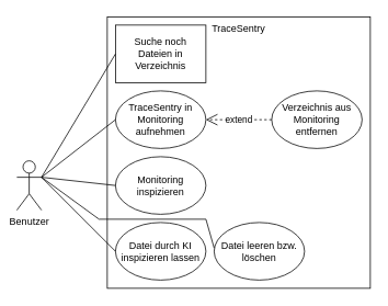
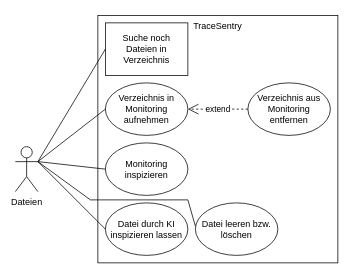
  <mxCell id="0" />
  <mxCell id="1" parent="0" />
- <mxCell id="2" value="&lt;div&gt;Benutzer&lt;/div&gt;&lt;div&gt;&lt;br&gt;&lt;/div&gt;" style="shape=umlActor;verticalLabelPosition=bottom;verticalAlign=top;html=1;outlineConnect=0;" parent="1" vertex="1"><mxGeometry x="20" y="195" width="30" height="60" as="geometry" /></mxCell>
+ <mxCell id="2" value="&lt;div&gt;Dateien&lt;/div&gt;&lt;div&gt;&lt;br&gt;&lt;/div&gt;" style="shape=umlActor;verticalLabelPosition=bottom;verticalAlign=top;html=1;outlineConnect=0;" parent="1" vertex="1"><mxGeometry x="20" y="195" width="30" height="60" as="geometry" /></mxCell>
  <mxCell id="3" value="" style="rounded=0;whiteSpace=wrap;html=1;" parent="1" vertex="1"><mxGeometry x="130" y="20" width="320" height="330" as="geometry" /></mxCell>
- <mxCell id="4" value="TraceSentry in Monitoring aufnehmen" style="ellipse;whiteSpace=wrap;html=1;" parent="1" vertex="1"><mxGeometry x="140" y="110" width="110" height="70" as="geometry" /></mxCell>
+ <mxCell id="4" value="Verzeichnis in Monitoring aufnehmen" style="ellipse;whiteSpace=wrap;html=1;" parent="1" vertex="1"><mxGeometry x="140" y="110" width="110" height="70" as="geometry" /></mxCell>
  <mxCell id="5" value="Verzeichnis aus Monitoring entfernen" style="ellipse;whiteSpace=wrap;html=1;" parent="1" vertex="1"><mxGeometry x="330" y="110" width="110" height="70" as="geometry" /></mxCell>
  <mxCell id="6" value="Monitoring inspizieren" style="ellipse;whiteSpace=wrap;html=1;" parent="1" vertex="1"><mxGeometry x="140" y="190" width="110" height="70" as="geometry" /></mxCell>
  <mxCell id="7" value="Suche noch Dateien in Verzeichnis" style="whiteSpace=wrap;html=1;rounded=0;" parent="1" vertex="1"><mxGeometry x="140" y="30" width="110" height="70" as="geometry" /></mxCell>
  <mxCell id="8" value="Datei durch KI inspizieren lassen" style="ellipse;whiteSpace=wrap;html=1;" parent="1" vertex="1"><mxGeometry x="140" y="270" width="110" height="70" as="geometry" /></mxCell>
  <mxCell id="9" value="Datei leeren bzw. löschen" style="ellipse;whiteSpace=wrap;html=1;" parent="1" vertex="1"><mxGeometry x="260" y="270" width="110" height="70" as="geometry" /></mxCell>
  <mxCell id="10" value="extend" style="endArrow=open;endSize=12;dashed=1;html=1;rounded=0;entryX=1;entryY=0.5;entryDx=0;entryDy=0;exitX=0;exitY=0.5;exitDx=0;exitDy=0;" parent="1" source="5" target="4" edge="1"><mxGeometry width="160" relative="1" as="geometry"><mxPoint x="-350" y="480" as="sourcePoint" /><mxPoint x="-190" y="480" as="targetPoint" /></mxGeometry></mxCell>
  <mxCell id="11" value="" style="endArrow=none;html=1;rounded=0;entryX=0;entryY=0.5;entryDx=0;entryDy=0;exitX=1;exitY=0.333;exitDx=0;exitDy=0;exitPerimeter=0;" parent="1" source="2" target="7" edge="1"><mxGeometry width="50" height="50" relative="1" as="geometry"><mxPoint x="-80" y="170" as="sourcePoint" /><mxPoint x="-30" y="120" as="targetPoint" /></mxGeometry></mxCell>
  <mxCell id="12" value="" style="endArrow=none;html=1;rounded=0;entryX=0;entryY=0.5;entryDx=0;entryDy=0;exitX=1;exitY=0.333;exitDx=0;exitDy=0;exitPerimeter=0;" parent="1" source="2" target="4" edge="1"><mxGeometry width="50" height="50" relative="1" as="geometry"><mxPoint x="50" y="210" as="sourcePoint" /><mxPoint x="150" y="75" as="targetPoint" /></mxGeometry></mxCell>
  <mxCell id="13" value="" style="endArrow=none;html=1;rounded=0;entryX=0;entryY=0.5;entryDx=0;entryDy=0;exitX=1;exitY=0.333;exitDx=0;exitDy=0;exitPerimeter=0;" parent="1" source="2" target="6" edge="1"><mxGeometry width="50" height="50" relative="1" as="geometry"><mxPoint x="60" y="225" as="sourcePoint" /><mxPoint x="150" y="155" as="targetPoint" /></mxGeometry></mxCell>
  <mxCell id="14" value="" style="endArrow=none;html=1;rounded=0;entryX=0;entryY=0.5;entryDx=0;entryDy=0;exitX=1;exitY=0.333;exitDx=0;exitDy=0;exitPerimeter=0;" parent="1" source="2" target="8" edge="1"><mxGeometry width="50" height="50" relative="1" as="geometry"><mxPoint x="60" y="225" as="sourcePoint" /><mxPoint x="150" y="235" as="targetPoint" /></mxGeometry></mxCell>
  <mxCell id="15" value="" style="endArrow=none;html=1;rounded=0;entryX=0;entryY=0.5;entryDx=0;entryDy=0;exitX=1;exitY=0.333;exitDx=0;exitDy=0;exitPerimeter=0;" parent="1" source="2" edge="1"><mxGeometry width="50" height="50" relative="1" as="geometry"><mxPoint x="50" y="211" as="sourcePoint" /><mxPoint x="260" y="301" as="targetPoint" /><Array as="points"><mxPoint x="120" y="266" /><mxPoint x="190" y="266" /><mxPoint x="250" y="266" /></Array></mxGeometry></mxCell>
  <mxCell id="16" value="TraceSentry" style="text;html=1;align=center;verticalAlign=middle;whiteSpace=wrap;rounded=0;" vertex="1" parent="1"><mxGeometry x="250" y="20" width="80" height="30" as="geometry" /></mxCell>
